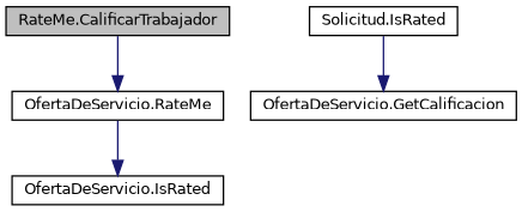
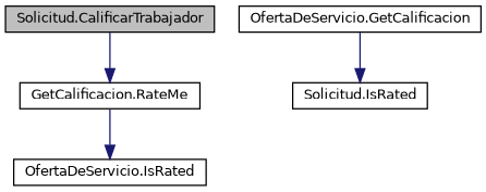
  digraph {
    rankdir=TB
    node [color=black fillcolor=white fontname=Helvetica fontsize=10 shape=record style=filled]
    edge [color=midnightblue fontname=Helvetica fontsize=10 labelfontname=Helvetica labelfontsize=10 style=solid]
-   n1 [fillcolor=grey75 fontcolor=black height=0.2 label="RateMe.CalificarTrabajador" width=0.4]
-   n2 [height=0.2 label="OfertaDeServicio.RateMe" width=0.4]
+   n1 [fillcolor=grey75 fontcolor=black height=0.2 label="Solicitud.CalificarTrabajador" width=0.4]
+   n2 [height=0.2 label="GetCalificacion.RateMe" width=0.4]
    n3 [height=0.2 label="Solicitud.IsRated" width=0.4]
    n4 [height=0.2 label="OfertaDeServicio.GetCalificacion" width=0.4]
    n5 [height=0.2 label="OfertaDeServicio.IsRated" width=0.4]
    n1 -> n2
    n2 -> n5
-   n3 -> n4
+   n4 -> n3
  }
